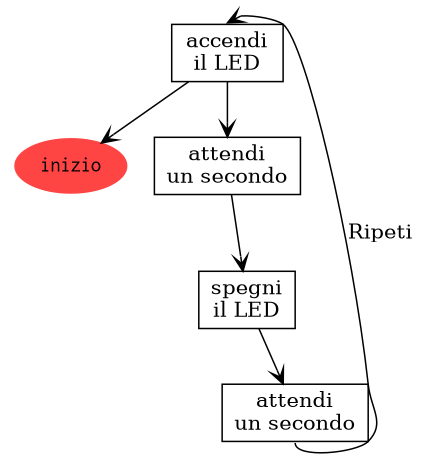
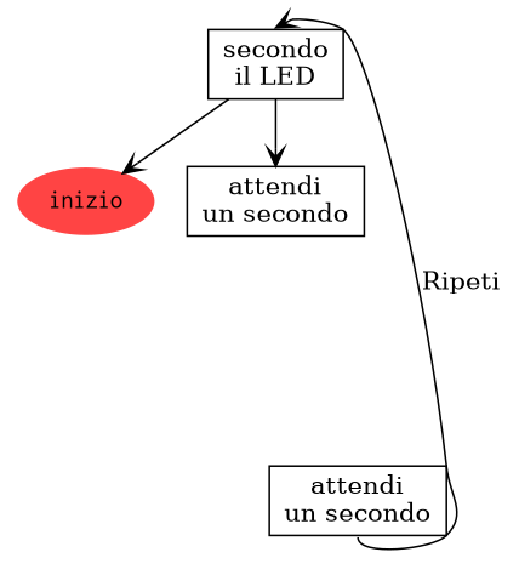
  digraph {
    shape=box
    node [shape=box]
    edge [arrowhead=open]
    n1 [color="#ff4444" fontname=Courier label=inizio style=filled shape=""]
-   n2 [label="accendi\nil LED"]
+   n2 [label="secondo\nil LED"]
    n3 [label="attendi\nun secondo"]
-   n4 [label="spegni\nil LED"]
    n5 [label="attendi\nun secondo"]
    subgraph sub_1 {
      rank=same
    }
    n2 -> n1
    n2 -> n3
-   n3 -> n4
-   n4 -> n5
    n5 -> n2 [headport=n label=Ripeti tailport=s]
  }
